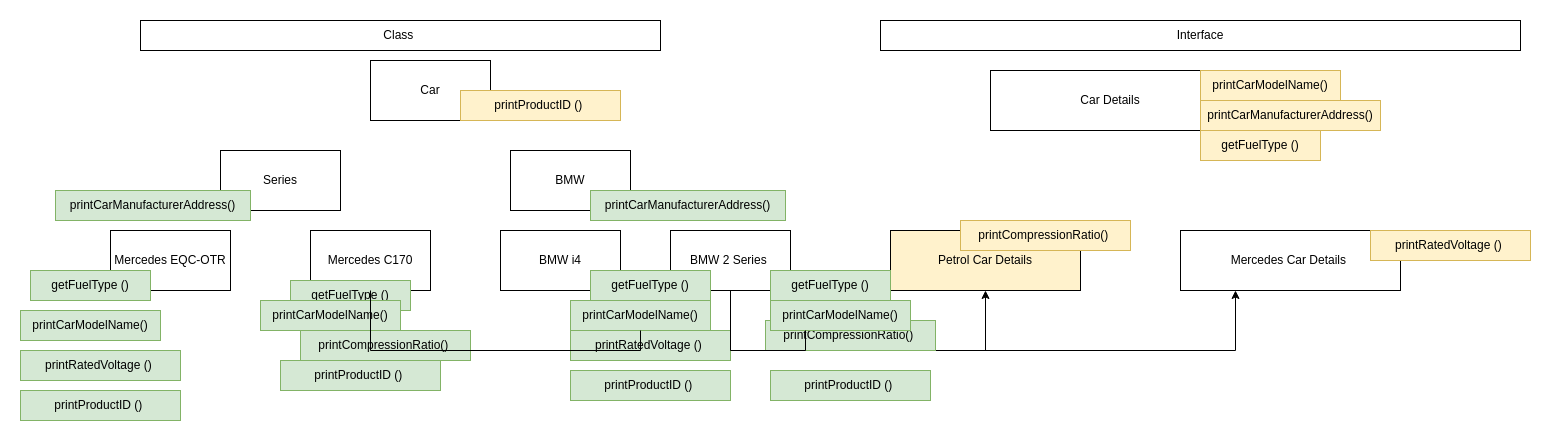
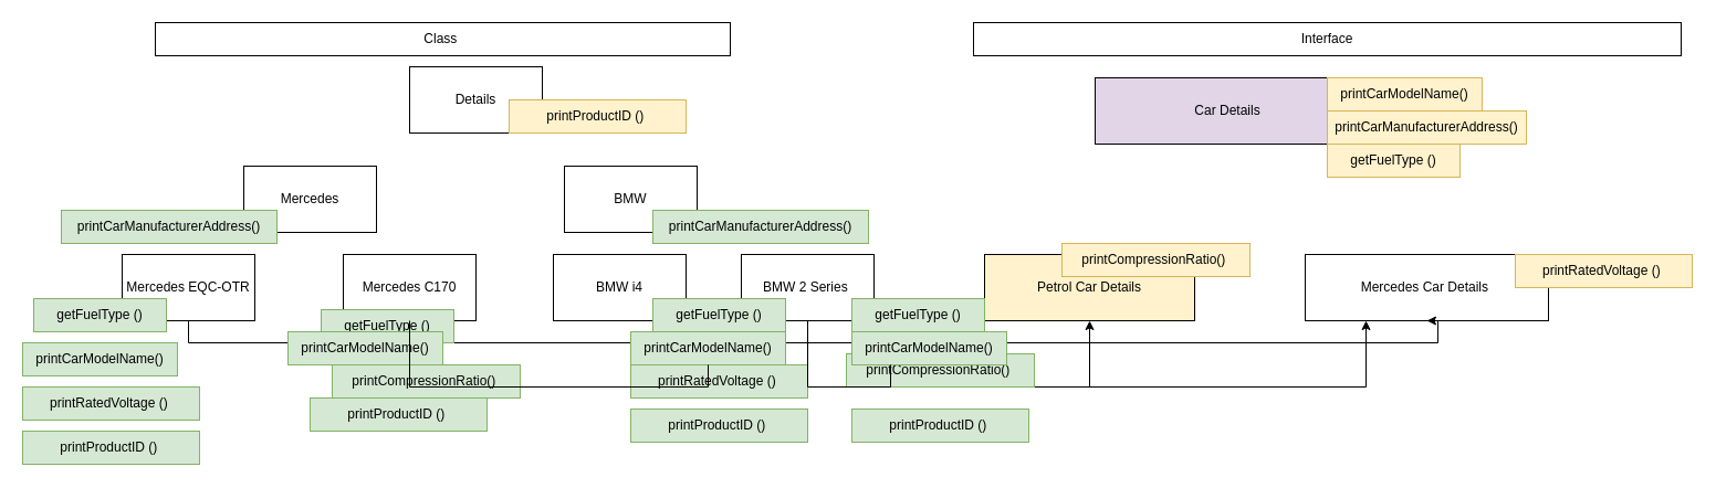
  <mxCell id="0" />
  <mxCell id="1" parent="0" />
  <mxCell id="2" value="Petrol Car Details" style="rounded=0;whiteSpace=wrap;html=1;fillColor=#fff2cc;" parent="1" vertex="1"><mxGeometry x="890" y="230" width="190" height="60" as="geometry" /></mxCell>
  <mxCell id="3" value="Mercedes Car Details&amp;nbsp;" style="rounded=0;whiteSpace=wrap;html=1;" parent="1" vertex="1"><mxGeometry x="1180" y="230" width="220" height="60" as="geometry" /></mxCell>
- <mxCell id="4" value="Car Details" style="rounded=0;whiteSpace=wrap;html=1;" parent="1" vertex="1"><mxGeometry x="990" y="70" width="240" height="60" as="geometry" /></mxCell>
+ <mxCell id="4" value="Car Details" style="rounded=0;whiteSpace=wrap;html=1;fillColor=#e1d5e7;" parent="1" vertex="1"><mxGeometry x="990" y="70" width="240" height="60" as="geometry" /></mxCell>
+ <mxCell id="5" style="edgeStyle=orthogonalEdgeStyle;rounded=0;orthogonalLoop=1;jettySize=auto;html=1;exitX=0.5;exitY=1;exitDx=0;exitDy=0;entryX=0.5;entryY=1;entryDx=0;entryDy=0;" edge="1" parent="1" source="6" target="3"><mxGeometry relative="1" as="geometry"><mxPoint x="1300" y="300" as="targetPoint" /><Array as="points"><mxPoint x="170" y="310" /><mxPoint x="1300" y="310" /><mxPoint x="1300" y="290" /></Array></mxGeometry></mxCell>
  <mxCell id="6" value="Mercedes EQC-OTR" style="rounded=0;whiteSpace=wrap;html=1;" parent="1" vertex="1"><mxGeometry x="110" y="230" width="120" height="60" as="geometry" /></mxCell>
  <mxCell id="7" style="edgeStyle=orthogonalEdgeStyle;rounded=0;orthogonalLoop=1;jettySize=auto;html=1;exitX=0.5;exitY=1;exitDx=0;exitDy=0;entryX=0.5;entryY=1;entryDx=0;entryDy=0;startArrow=none;" edge="1" parent="1" source="39" target="2"><mxGeometry relative="1" as="geometry" /></mxCell>
  <mxCell id="8" value="Mercedes C170" style="rounded=0;whiteSpace=wrap;html=1;" parent="1" vertex="1"><mxGeometry x="310" y="230" width="120" height="60" as="geometry" /></mxCell>
  <mxCell id="9" value="BMW i4" style="rounded=0;whiteSpace=wrap;html=1;" parent="1" vertex="1"><mxGeometry x="500" y="230" width="120" height="60" as="geometry" /></mxCell>
  <mxCell id="10" style="edgeStyle=orthogonalEdgeStyle;rounded=0;orthogonalLoop=1;jettySize=auto;html=1;exitX=0.5;exitY=1;exitDx=0;exitDy=0;entryX=0.25;entryY=1;entryDx=0;entryDy=0;startArrow=none;" edge="1" parent="1" source="41" target="3"><mxGeometry relative="1" as="geometry" /></mxCell>
  <mxCell id="11" value="BMW 2 Series&amp;nbsp;" style="rounded=0;whiteSpace=wrap;html=1;" parent="1" vertex="1"><mxGeometry x="670" y="230" width="120" height="60" as="geometry" /></mxCell>
- <mxCell id="12" value="Series" style="rounded=0;whiteSpace=wrap;html=1;" parent="1" vertex="1"><mxGeometry x="220" y="150" width="120" height="60" as="geometry" /></mxCell>
+ <mxCell id="12" value="Mercedes" style="rounded=0;whiteSpace=wrap;html=1;" parent="1" vertex="1"><mxGeometry x="220" y="150" width="120" height="60" as="geometry" /></mxCell>
  <mxCell id="13" value="BMW" style="rounded=0;whiteSpace=wrap;html=1;" parent="1" vertex="1"><mxGeometry x="510" y="150" width="120" height="60" as="geometry" /></mxCell>
- <mxCell id="14" value="Car" style="rounded=0;whiteSpace=wrap;html=1;" parent="1" vertex="1"><mxGeometry x="370" y="60" width="120" height="60" as="geometry" /></mxCell>
+ <mxCell id="14" value="Details" style="rounded=0;whiteSpace=wrap;html=1;" parent="1" vertex="1"><mxGeometry x="370" y="60" width="120" height="60" as="geometry" /></mxCell>
  <mxCell id="15" value="Class&amp;nbsp;" style="rounded=0;whiteSpace=wrap;html=1;" parent="1" vertex="1"><mxGeometry x="140" y="20" width="520" height="30" as="geometry" /></mxCell>
  <mxCell id="16" value="Interface" style="rounded=0;whiteSpace=wrap;html=1;" parent="1" vertex="1"><mxGeometry x="880" y="20" width="640" height="30" as="geometry" /></mxCell>
  <mxCell id="17" value="getFuelType ()" style="rounded=0;whiteSpace=wrap;html=1;fillColor=#fff2cc;strokeColor=#d6b656;" parent="1" vertex="1"><mxGeometry x="1200" y="130" width="120" height="30" as="geometry" /></mxCell>
  <mxCell id="18" value="printCompressionRatio()&amp;nbsp;" style="rounded=0;whiteSpace=wrap;html=1;fillColor=#fff2cc;strokeColor=#d6b656;" parent="1" vertex="1"><mxGeometry x="960" y="220" width="170" height="30" as="geometry" /></mxCell>
  <mxCell id="19" value="printRatedVoltage ()&amp;nbsp;" style="rounded=0;whiteSpace=wrap;html=1;fillColor=#fff2cc;strokeColor=#d6b656;" parent="1" vertex="1"><mxGeometry x="1370" y="230" width="160" height="30" as="geometry" /></mxCell>
  <mxCell id="20" value="printCarModelName()" style="rounded=0;whiteSpace=wrap;html=1;fillColor=#fff2cc;strokeColor=#d6b656;" parent="1" vertex="1"><mxGeometry x="1200" y="70" width="140" height="30" as="geometry" /></mxCell>
  <mxCell id="21" value="printCarManufacturerAddress()" style="rounded=0;whiteSpace=wrap;html=1;fillColor=#d5e8d4;strokeColor=#82b366;" parent="1" vertex="1"><mxGeometry x="590" y="190" width="195" height="30" as="geometry" /></mxCell>
  <mxCell id="22" value="printCarManufacturerAddress()" style="rounded=0;whiteSpace=wrap;html=1;fillColor=#fff2cc;strokeColor=#d6b656;" parent="1" vertex="1"><mxGeometry x="1200" y="100" width="180" height="30" as="geometry" /></mxCell>
  <mxCell id="23" value="printProductID ()&amp;nbsp;" style="rounded=0;whiteSpace=wrap;html=1;fillColor=#fff2cc;strokeColor=#d6b656;" parent="1" vertex="1"><mxGeometry x="460" y="90" width="160" height="30" as="geometry" /></mxCell>
  <mxCell id="24" value="printProductID ()&amp;nbsp;" style="rounded=0;whiteSpace=wrap;html=1;fillColor=#d5e8d4;strokeColor=#82b366;" parent="1" vertex="1"><mxGeometry x="20" y="390" width="160" height="30" as="geometry" /></mxCell>
  <mxCell id="25" value="printCompressionRatio()&amp;nbsp;" style="rounded=0;whiteSpace=wrap;html=1;fillColor=#d5e8d4;strokeColor=#82b366;" parent="1" vertex="1"><mxGeometry x="300" y="330" width="170" height="30" as="geometry" /></mxCell>
  <mxCell id="26" value="getFuelType ()" style="rounded=0;whiteSpace=wrap;html=1;fillColor=#d5e8d4;strokeColor=#82b366;" parent="1" vertex="1"><mxGeometry x="30" y="270" width="120" height="30" as="geometry" /></mxCell>
  <mxCell id="27" value="printCarModelName()" style="rounded=0;whiteSpace=wrap;html=1;fillColor=#d5e8d4;strokeColor=#82b366;" parent="1" vertex="1"><mxGeometry x="20" y="310" width="140" height="30" as="geometry" /></mxCell>
  <mxCell id="28" value="printRatedVoltage ()&amp;nbsp;" style="rounded=0;whiteSpace=wrap;html=1;fillColor=#d5e8d4;strokeColor=#82b366;" parent="1" vertex="1"><mxGeometry x="20" y="350" width="160" height="30" as="geometry" /></mxCell>
  <mxCell id="29" value="printCarManufacturerAddress()" style="rounded=0;whiteSpace=wrap;html=1;fillColor=#d5e8d4;strokeColor=#82b366;" vertex="1" parent="1"><mxGeometry x="55" y="190" width="195" height="30" as="geometry" /></mxCell>
  <mxCell id="30" value="getFuelType ()" style="rounded=0;whiteSpace=wrap;html=1;fillColor=#d5e8d4;strokeColor=#82b366;" vertex="1" parent="1"><mxGeometry x="290" y="280" width="120" height="30" as="geometry" /></mxCell>
  <mxCell id="31" value="getFuelType ()" style="rounded=0;whiteSpace=wrap;html=1;fillColor=#d5e8d4;strokeColor=#82b366;" vertex="1" parent="1"><mxGeometry x="590" y="270" width="120" height="30" as="geometry" /></mxCell>
  <mxCell id="32" value="getFuelType ()" style="rounded=0;whiteSpace=wrap;html=1;fillColor=#d5e8d4;strokeColor=#82b366;" vertex="1" parent="1"><mxGeometry x="770" y="270" width="120" height="30" as="geometry" /></mxCell>
  <mxCell id="33" value="printProductID ()&amp;nbsp;" style="rounded=0;whiteSpace=wrap;html=1;fillColor=#d5e8d4;strokeColor=#82b366;" vertex="1" parent="1"><mxGeometry x="280" y="360" width="160" height="30" as="geometry" /></mxCell>
  <mxCell id="34" value="printProductID ()&amp;nbsp;" style="rounded=0;whiteSpace=wrap;html=1;fillColor=#d5e8d4;strokeColor=#82b366;" vertex="1" parent="1"><mxGeometry x="570" y="370" width="160" height="30" as="geometry" /></mxCell>
  <mxCell id="35" value="printProductID ()&amp;nbsp;" style="rounded=0;whiteSpace=wrap;html=1;fillColor=#d5e8d4;strokeColor=#82b366;" vertex="1" parent="1"><mxGeometry x="770" y="370" width="160" height="30" as="geometry" /></mxCell>
  <mxCell id="36" value="printCompressionRatio()&amp;nbsp;" style="rounded=0;whiteSpace=wrap;html=1;fillColor=#d5e8d4;strokeColor=#82b366;" vertex="1" parent="1"><mxGeometry x="765" y="320" width="170" height="30" as="geometry" /></mxCell>
  <mxCell id="37" value="printRatedVoltage ()&amp;nbsp;" style="rounded=0;whiteSpace=wrap;html=1;fillColor=#d5e8d4;strokeColor=#82b366;" vertex="1" parent="1"><mxGeometry x="570" y="330" width="160" height="30" as="geometry" /></mxCell>
  <mxCell id="38" value="printCarModelName()" style="rounded=0;whiteSpace=wrap;html=1;fillColor=#d5e8d4;strokeColor=#82b366;" vertex="1" parent="1"><mxGeometry x="260" y="300" width="140" height="30" as="geometry" /></mxCell>
  <mxCell id="39" value="printCarModelName()" style="rounded=0;whiteSpace=wrap;html=1;fillColor=#d5e8d4;strokeColor=#82b366;" vertex="1" parent="1"><mxGeometry x="570" y="300" width="140" height="30" as="geometry" /></mxCell>
  <mxCell id="40" value="" style="edgeStyle=orthogonalEdgeStyle;rounded=0;orthogonalLoop=1;jettySize=auto;html=1;exitX=0.5;exitY=1;exitDx=0;exitDy=0;entryX=0.5;entryY=1;entryDx=0;entryDy=0;endArrow=none;" edge="1" parent="1" source="8" target="39"><mxGeometry relative="1" as="geometry"><mxPoint x="370" y="290" as="sourcePoint" /><mxPoint x="985" y="290" as="targetPoint" /></mxGeometry></mxCell>
  <mxCell id="41" value="printCarModelName()" style="rounded=0;whiteSpace=wrap;html=1;fillColor=#d5e8d4;strokeColor=#82b366;" vertex="1" parent="1"><mxGeometry x="770" y="300" width="140" height="30" as="geometry" /></mxCell>
  <mxCell id="42" value="" style="edgeStyle=orthogonalEdgeStyle;rounded=0;orthogonalLoop=1;jettySize=auto;html=1;exitX=0.5;exitY=1;exitDx=0;exitDy=0;entryX=0.25;entryY=1;entryDx=0;entryDy=0;endArrow=none;" edge="1" parent="1" source="11" target="41"><mxGeometry relative="1" as="geometry"><mxPoint x="730" y="290" as="sourcePoint" /><mxPoint x="1235" y="290" as="targetPoint" /></mxGeometry></mxCell>
